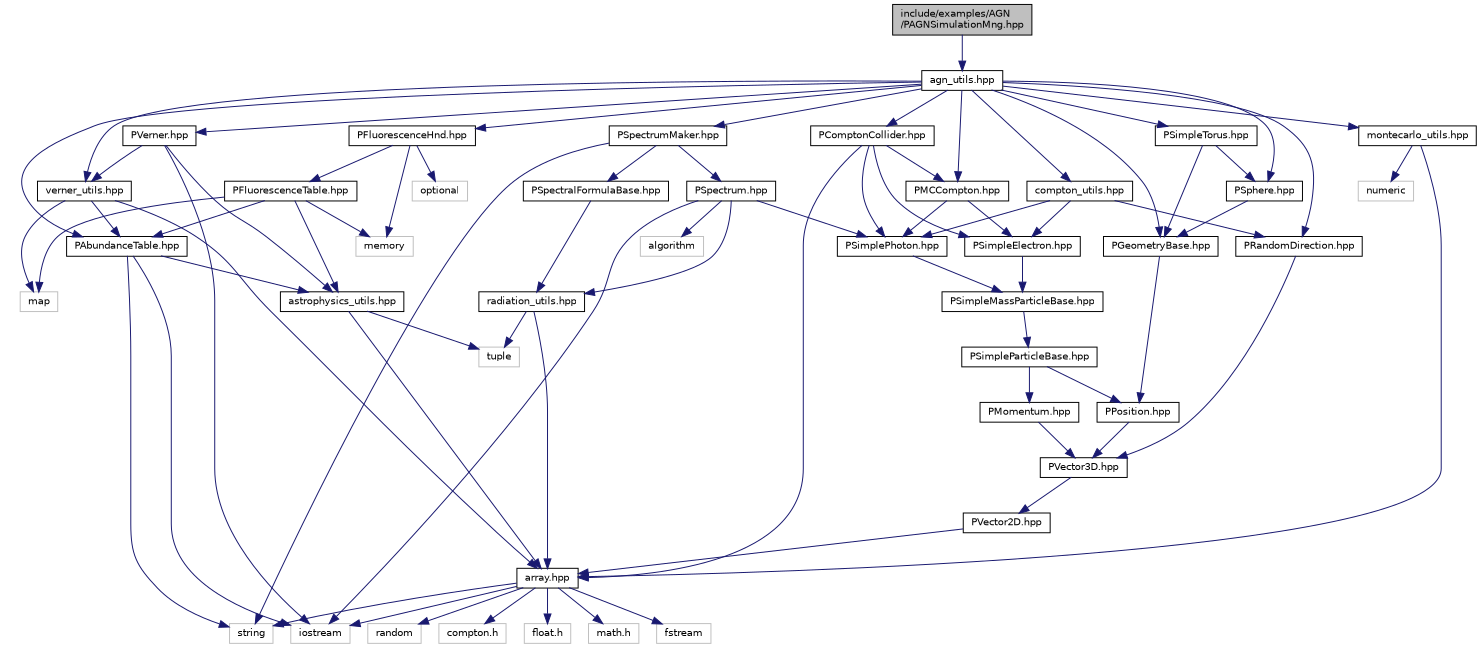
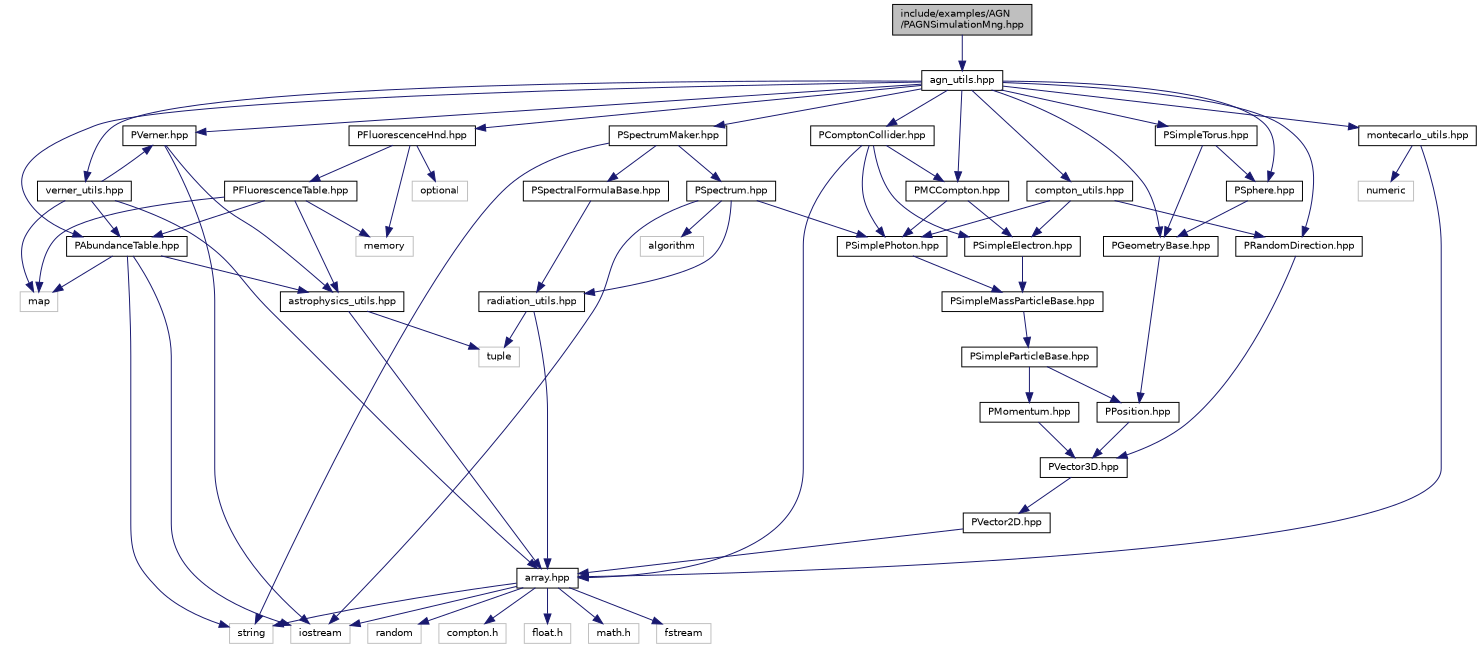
  digraph {
    node [color=black fillcolor=white fontname=Helvetica fontsize=10 shape=record style=filled]
    edge [color=midnightblue fontname=Helvetica fontsize=10 labelfontname=Helvetica labelfontsize=10 style=solid]
    n1 [fillcolor=grey75 fontcolor=black height=0.2 label="include/examples/AGN\l/PAGNSimulationMng.hpp" width=0.4]
    n2 [height=0.2 label="agn_utils.hpp" width=0.4]
    n3 [height=0.2 label="PSpectrumMaker.hpp" width=0.4]
    n4 [height=0.2 label="PGeometryBase.hpp" width=0.4]
    n5 [height=0.2 label="PSphere.hpp" width=0.4]
    n6 [height=0.2 label="PSimpleTorus.hpp" width=0.4]
    n7 [height=0.2 label="PAbundanceTable.hpp" width=0.4]
    n8 [height=0.2 label="PFluorescenceHnd.hpp" width=0.4]
    n9 [height=0.2 label="PVerner.hpp" width=0.4]
    n10 [height=0.2 label="verner_utils.hpp" width=0.4]
    n11 [height=0.2 label="PComptonCollider.hpp" width=0.4]
    n12 [height=0.2 label="PMCCompton.hpp" width=0.4]
    n13 [height=0.2 label="PRandomDirection.hpp" width=0.4]
    n14 [height=0.2 label="compton_utils.hpp" width=0.4]
    n15 [height=0.2 label="montecarlo_utils.hpp" width=0.4]
    n16 [height=0.2 label="PSpectrum.hpp" width=0.4]
    n17 [color=grey75 height=0.2 label=string width=0.4]
    n18 [height=0.2 label="PSpectralFormulaBase.hpp" width=0.4]
    n19 [height=0.2 label="PPosition.hpp" width=0.4]
    n20 [color=grey75 height=0.2 label=iostream width=0.4]
    n21 [height=0.2 label="astrophysics_utils.hpp" width=0.4]
    n22 [color=grey75 height=0.2 label=map width=0.4]
    n23 [height=0.2 label="PFluorescenceTable.hpp" width=0.4]
    n24 [color=grey75 height=0.2 label=memory width=0.4]
    n25 [color=grey75 height=0.2 label=optional width=0.4]
    n26 [height=0.2 label="array.hpp" width=0.4]
    n27 [height=0.2 label="PSimplePhoton.hpp" width=0.4]
    n28 [height=0.2 label="PSimpleElectron.hpp" width=0.4]
    n29 [height=0.2 label="PVector3D.hpp" width=0.4]
    n30 [color=grey75 height=0.2 label=numeric width=0.4]
    n31 [height=0.2 label="radiation_utils.hpp" width=0.4]
    n32 [color=grey75 height=0.2 label=algorithm width=0.4]
    n33 [color=grey75 height=0.2 label=tuple width=0.4]
    n34 [height=0.2 label="PSimpleMassParticleBase.hpp" width=0.4]
    n35 [color=grey75 height=0.2 label="compton.h" width=0.4]
    n36 [color=grey75 height=0.2 label="float.h" width=0.4]
    n37 [color=grey75 height=0.2 label="math.h" width=0.4]
    n38 [color=grey75 height=0.2 label=fstream width=0.4]
    n39 [color=grey75 height=0.2 label=random width=0.4]
    n40 [height=0.2 label="PSimpleParticleBase.hpp" width=0.4]
    n41 [height=0.2 label="PMomentum.hpp" width=0.4]
    n42 [height=0.2 label="PVector2D.hpp" width=0.4]
    n1 -> n2
    n2 -> n3
    n2 -> n4
    n2 -> n5
    n2 -> n6
    n2 -> n7
    n2 -> n8
    n2 -> n9
    n2 -> n10
    n2 -> n11
    n2 -> n12
    n2 -> n13
    n2 -> n14
    n2 -> n15
    n3 -> n16
    n3 -> n17
    n3 -> n18
    n4 -> n19
    n5 -> n4
    n6 -> n4
    n6 -> n5
    n7 -> n17
    n7 -> n20
    n7 -> n21
+   n7 -> n22
    n8 -> n23
    n8 -> n24
    n8 -> n25
-   n9 -> n10
+   n10 -> n9
    n9 -> n20
    n9 -> n21
    n10 -> n7
    n10 -> n22
    n10 -> n26
    n11 -> n12
    n11 -> n26
    n11 -> n27
    n11 -> n28
    n12 -> n27
    n12 -> n28
    n13 -> n29
    n14 -> n13
    n14 -> n27
    n14 -> n28
    n15 -> n26
    n15 -> n30
    n16 -> n20
    n16 -> n27
    n16 -> n31
    n16 -> n32
    n18 -> n31
    n19 -> n29
    n21 -> n26
    n21 -> n33
    n23 -> n7
    n23 -> n21
    n23 -> n22
    n23 -> n24
    n26 -> n17
    n26 -> n20
    n26 -> n35
    n26 -> n36
    n26 -> n37
    n26 -> n38
    n26 -> n39
    n27 -> n34
    n28 -> n34
    n29 -> n42
    n31 -> n26
    n31 -> n33
    n34 -> n40
    n40 -> n19
    n40 -> n41
    n41 -> n29
    n42 -> n26
  }
